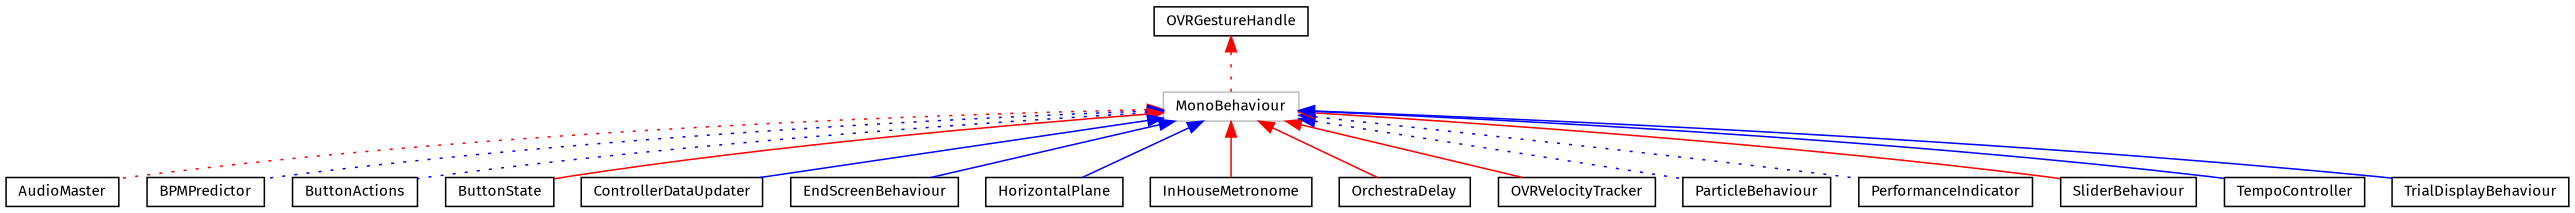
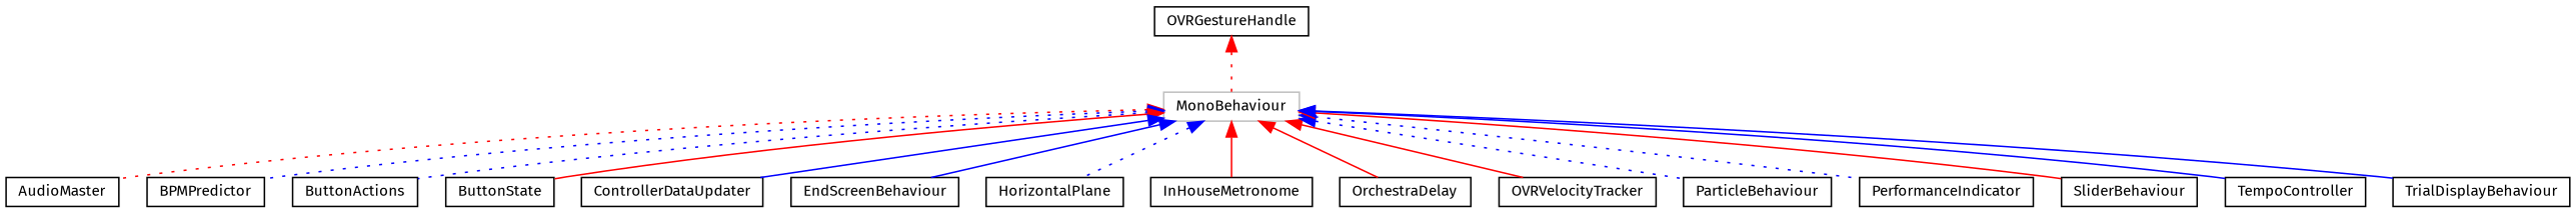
  digraph {
    fontname="Fira Sans"
    rankdir=TB
    node [color=black fillcolor=white fontname="Fira Sans" fontsize=10 shape=record style=filled]
    edge [color=blue dir=back fontname="Fira Sans" fontsize=10 labelfontname=Helvetica labelfontsize=10 style=solid]
    n1 [color=grey75 height=0.2 label=MonoBehaviour width=0.4]
    n2 [height=0.2 label=AudioMaster width=0.4]
    n3 [height=0.2 label=BPMPredictor width=0.4]
    n4 [height=0.2 label=ButtonActions width=0.4]
    n5 [height=0.2 label=ButtonState width=0.4]
    n6 [height=0.2 label=ControllerDataUpdater width=0.4]
    n7 [height=0.2 label=EndScreenBehaviour width=0.4]
    n8 [height=0.2 label=HorizontalPlane width=0.4]
    n9 [height=0.2 label=InHouseMetronome width=0.4]
    n10 [height=0.2 label=OrchestraDelay width=0.4]
    n11 [height=0.2 label=OVRVelocityTracker width=0.4]
    n12 [height=0.2 label=ParticleBehaviour width=0.4]
    n13 [height=0.2 label=PerformanceIndicator width=0.4]
    n14 [height=0.2 label=SliderBehaviour width=0.4]
    n15 [height=0.2 label=TempoController width=0.4]
    n16 [height=0.2 label=TrialDisplayBehaviour width=0.4]
    n17 [height=0.2 label=OVRGestureHandle width=0.4]
    n1 -> n2 [color=red style=dotted]
    n1 -> n3 [style=dotted]
    n1 -> n4 [style=dotted]
    n1 -> n5 [color=red]
    n1 -> n6
    n1 -> n7
-   n1 -> n8
+   n1 -> n8 [style=dotted]
    n1 -> n9 [color=red]
    n1 -> n10 [color=red]
    n1 -> n11 [color=red]
    n1 -> n12 [style=dotted]
    n1 -> n13 [style=dotted]
    n1 -> n14 [color=red]
    n1 -> n15
    n1 -> n16
    n17 -> n1 [color=red style=dotted]
  }
